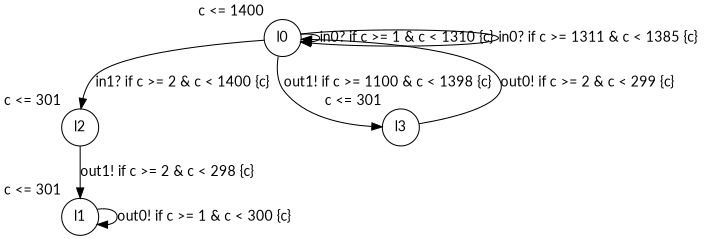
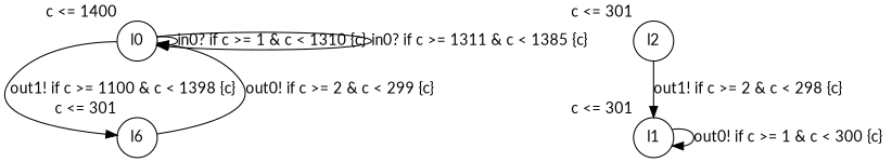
  digraph {
    fontname=Lato
    node [fontname=Lato margin=0 shape=circle xlabel="c <= 301"]
    edge [fontname=Lato]
    n1 [label=l0 xlabel="c <= 1400"]
    n2 [label=l2]
-   n3 [label=l3]
+   n3 [label=l6]
    n4 [label=l1]
    n1 -> n1 [label="in0? if c >= 1 & c < 1310 {c} "]
    n1 -> n1 [label="in0? if c >= 1311 & c < 1385 {c} "]
-   n1 -> n2 [label="in1? if c >= 2 & c < 1400 {c} "]
    n1 -> n3 [label="out1! if c >= 1100 & c < 1398 {c} "]
    n2 -> n4 [label="out1! if c >= 2 & c < 298 {c} "]
    n3 -> n1 [label="out0! if c >= 2 & c < 299 {c} "]
    n4 -> n4 [label="out0! if c >= 1 & c < 300 {c} "]
  }
